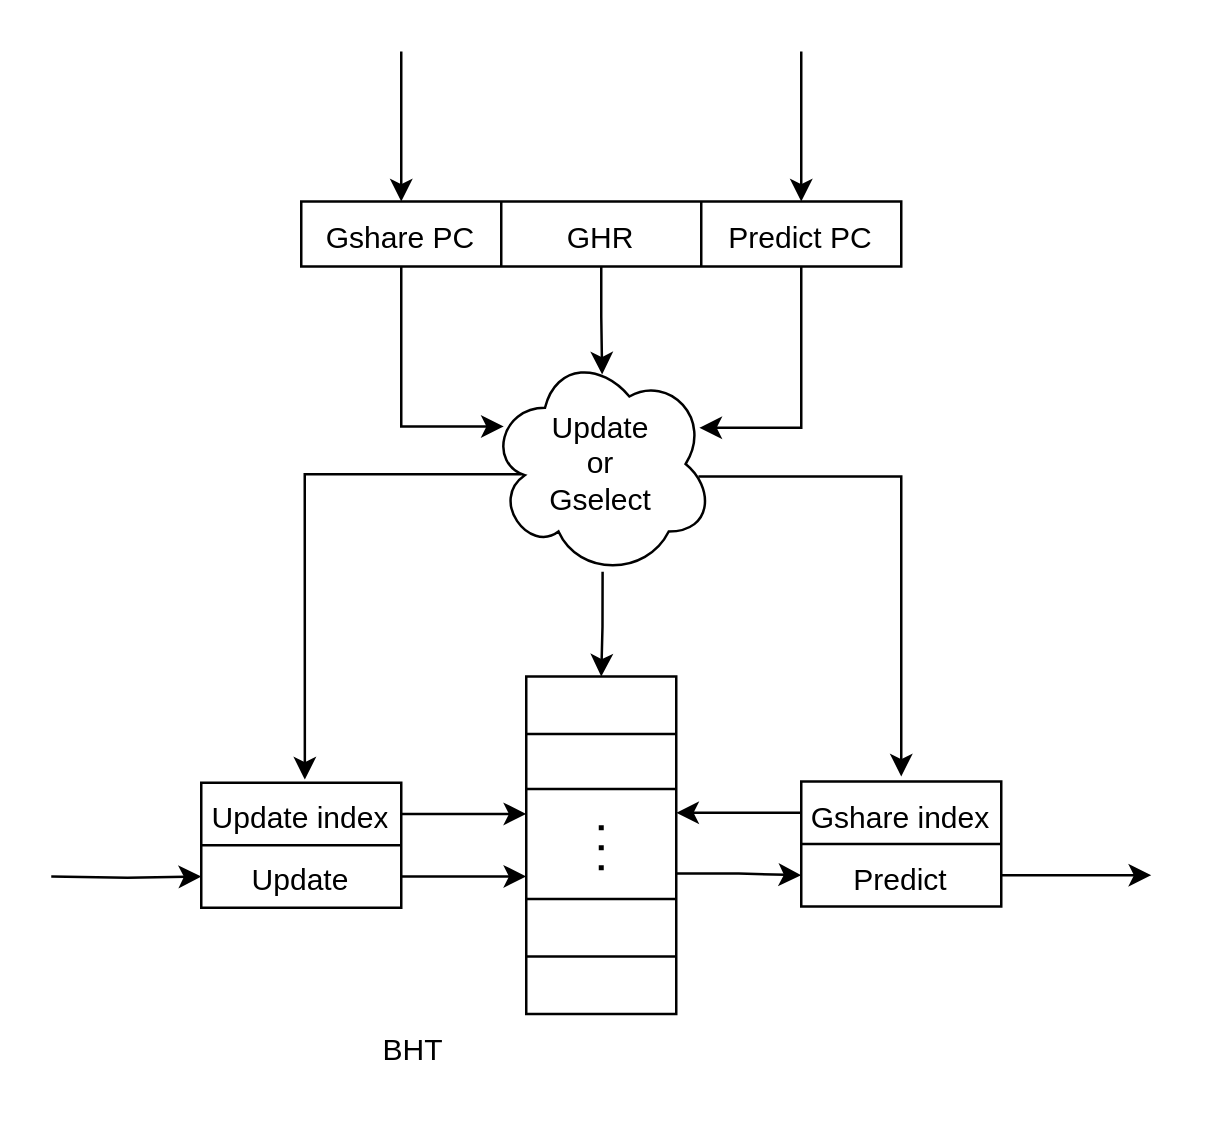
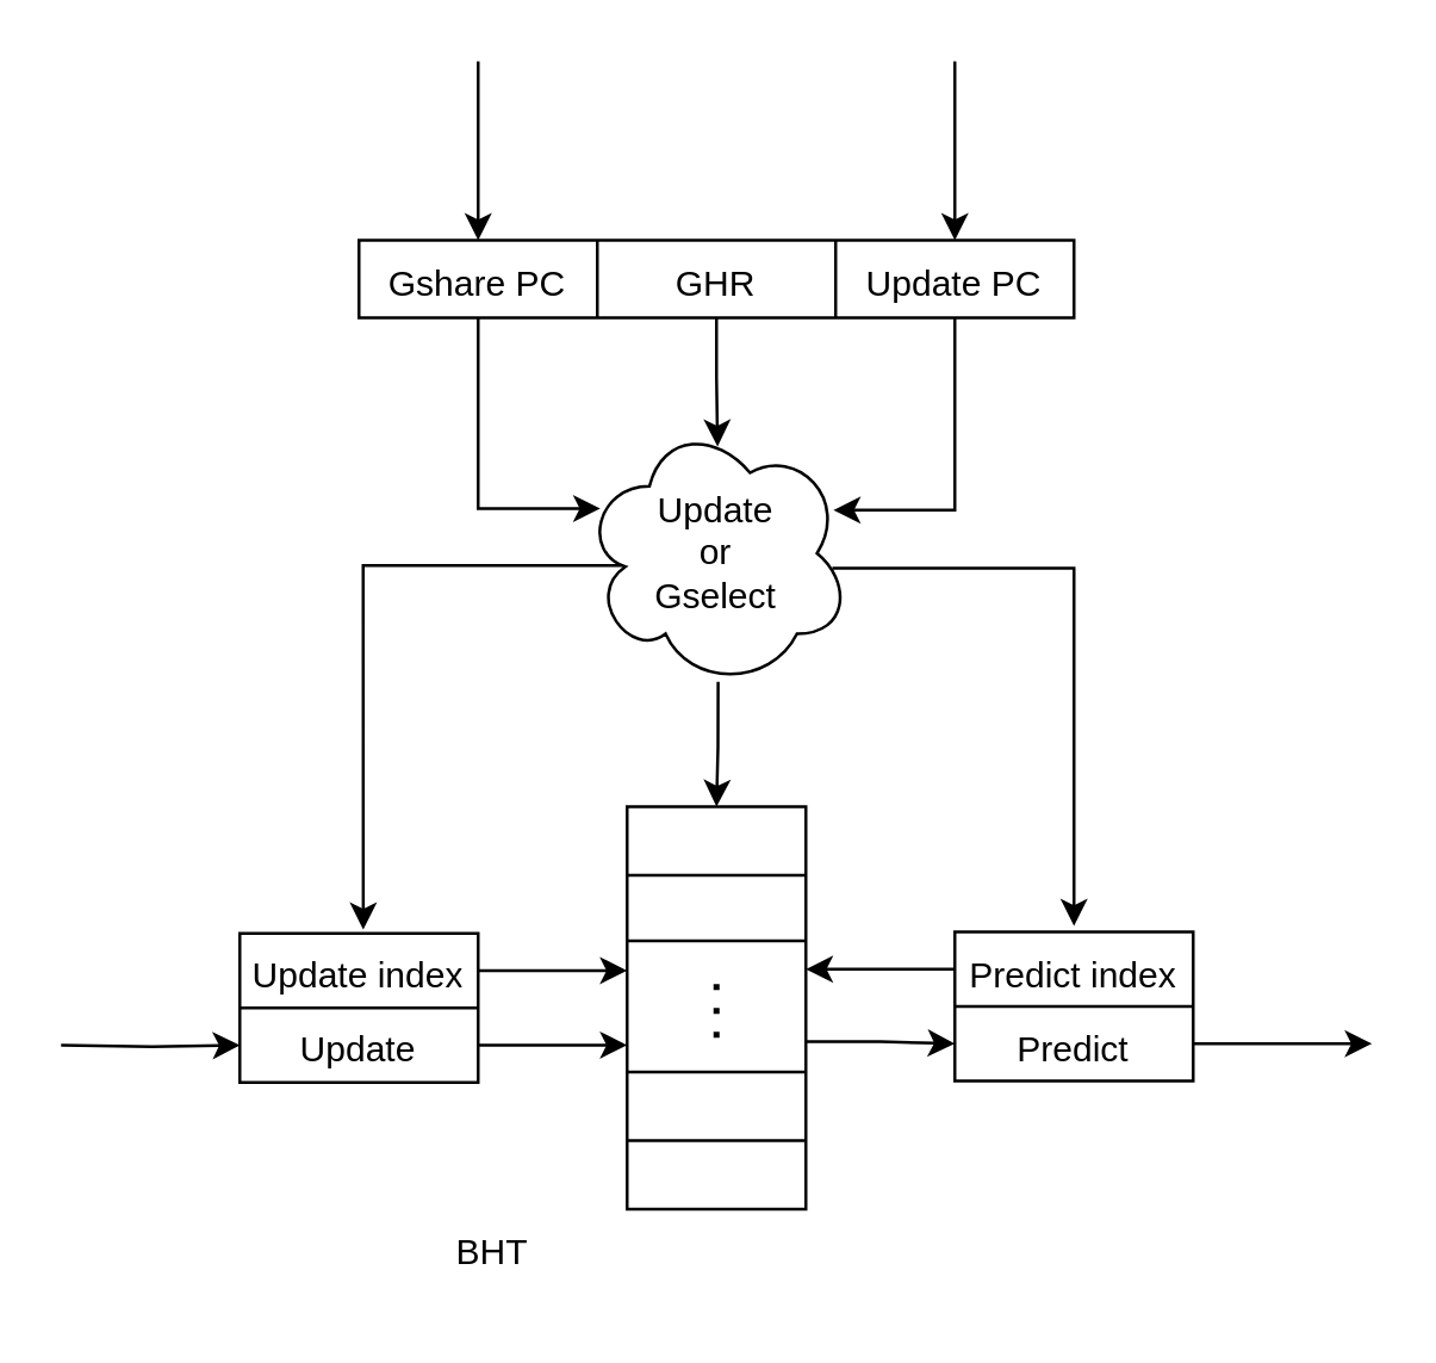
  <mxCell id="0" />
  <mxCell id="1" parent="0" />
  <mxCell id="2" style="edgeStyle=orthogonalEdgeStyle;rounded=0;orthogonalLoop=1;jettySize=auto;html=1;fontSize=12;exitX=0.506;exitY=0.979;exitDx=0;exitDy=0;exitPerimeter=0;" edge="1" parent="1" source="18" target="3"><mxGeometry relative="1" as="geometry" /></mxCell>
  <mxCell id="3" value="" style="shape=table;startSize=0;container=1;collapsible=0;childLayout=tableLayout;fontSize=16;fillOpacity=100;fillColor=none;" vertex="1" parent="1"><mxGeometry x="210" y="270" width="60" height="135" as="geometry" /></mxCell>
  <mxCell id="4" value="" style="shape=tableRow;horizontal=0;startSize=0;swimlaneHead=0;swimlaneBody=0;strokeColor=inherit;top=0;left=0;bottom=0;right=0;collapsible=0;dropTarget=0;fillColor=none;points=[[0,0.5],[1,0.5]];portConstraint=eastwest;fontSize=16;fillOpacity=100;" vertex="1" parent="3"><mxGeometry width="60" height="23" as="geometry" /></mxCell>
  <mxCell id="5" value="" style="shape=partialRectangle;html=1;whiteSpace=wrap;connectable=0;strokeColor=inherit;overflow=hidden;fillColor=none;top=0;left=0;bottom=0;right=0;pointerEvents=1;fontSize=16;fillOpacity=100;" vertex="1" parent="4"><mxGeometry width="60" height="23" as="geometry"><mxRectangle width="60" height="23" as="alternateBounds" /></mxGeometry></mxCell>
  <mxCell id="6" value="" style="shape=tableRow;horizontal=0;startSize=0;swimlaneHead=0;swimlaneBody=0;strokeColor=inherit;top=0;left=0;bottom=0;right=0;collapsible=0;dropTarget=0;fillColor=none;points=[[0,0.5],[1,0.5]];portConstraint=eastwest;fontSize=16;fillOpacity=100;" vertex="1" parent="3"><mxGeometry y="23" width="60" height="22" as="geometry" /></mxCell>
  <mxCell id="7" value="" style="shape=partialRectangle;html=1;whiteSpace=wrap;connectable=0;strokeColor=inherit;overflow=hidden;fillColor=none;top=0;left=0;bottom=0;right=0;pointerEvents=1;fontSize=16;fillOpacity=100;" vertex="1" parent="6"><mxGeometry width="60" height="22" as="geometry"><mxRectangle width="60" height="22" as="alternateBounds" /></mxGeometry></mxCell>
  <mxCell id="8" value="" style="shape=tableRow;horizontal=0;startSize=0;swimlaneHead=0;swimlaneBody=0;strokeColor=inherit;top=0;left=0;bottom=0;right=0;collapsible=0;dropTarget=0;fillColor=none;points=[[0,0.5],[1,0.5]];portConstraint=eastwest;fontSize=16;fillOpacity=100;" vertex="1" parent="3"><mxGeometry y="45" width="60" height="44" as="geometry" /></mxCell>
  <mxCell id="9" value="" style="shape=partialRectangle;html=1;whiteSpace=wrap;connectable=0;strokeColor=inherit;overflow=hidden;fillColor=none;top=0;left=0;bottom=0;right=0;pointerEvents=1;fontSize=16;fillOpacity=100;" vertex="1" parent="8"><mxGeometry width="60" height="44" as="geometry"><mxRectangle width="60" height="44" as="alternateBounds" /></mxGeometry></mxCell>
  <mxCell id="10" value="" style="shape=tableRow;horizontal=0;startSize=0;swimlaneHead=0;swimlaneBody=0;strokeColor=inherit;top=0;left=0;bottom=0;right=0;collapsible=0;dropTarget=0;fillColor=none;points=[[0,0.5],[1,0.5]];portConstraint=eastwest;fontSize=16;fillOpacity=100;" vertex="1" parent="3"><mxGeometry y="89" width="60" height="23" as="geometry" /></mxCell>
  <mxCell id="11" value="" style="shape=partialRectangle;html=1;whiteSpace=wrap;connectable=0;strokeColor=inherit;overflow=hidden;fillColor=none;top=0;left=0;bottom=0;right=0;pointerEvents=1;fontSize=16;fillOpacity=100;" vertex="1" parent="10"><mxGeometry width="60" height="23" as="geometry"><mxRectangle width="60" height="23" as="alternateBounds" /></mxGeometry></mxCell>
  <mxCell id="12" style="shape=tableRow;horizontal=0;startSize=0;swimlaneHead=0;swimlaneBody=0;strokeColor=inherit;top=0;left=0;bottom=0;right=0;collapsible=0;dropTarget=0;fillColor=none;points=[[0,0.5],[1,0.5]];portConstraint=eastwest;fontSize=16;fillOpacity=100;" vertex="1" parent="3"><mxGeometry y="112" width="60" height="23" as="geometry" /></mxCell>
  <mxCell id="13" style="shape=partialRectangle;html=1;whiteSpace=wrap;connectable=0;strokeColor=inherit;overflow=hidden;fillColor=none;top=0;left=0;bottom=0;right=0;pointerEvents=1;fontSize=16;fillOpacity=100;" vertex="1" parent="12"><mxGeometry width="60" height="23" as="geometry"><mxRectangle width="60" height="23" as="alternateBounds" /></mxGeometry></mxCell>
  <mxCell id="14" style="edgeStyle=orthogonalEdgeStyle;rounded=0;orthogonalLoop=1;jettySize=auto;html=1;exitX=1;exitY=0.5;exitDx=0;exitDy=0;fillOpacity=100;" edge="1" parent="3" source="4" target="4"><mxGeometry relative="1" as="geometry" /></mxCell>
  <mxCell id="15" value="" style="endArrow=none;dashed=1;html=1;dashPattern=1 3;strokeWidth=2;rounded=0;fillOpacity=100;" edge="1" parent="1"><mxGeometry width="50" height="50" relative="1" as="geometry"><mxPoint x="240" y="347.5" as="sourcePoint" /><mxPoint x="240" y="327.5" as="targetPoint" /></mxGeometry></mxCell>
  <mxCell id="16" value="BHT" style="text;strokeColor=none;align=center;fillColor=none;html=1;verticalAlign=middle;whiteSpace=wrap;rounded=0;" vertex="1" parent="1"><mxGeometry x="135" y="405" width="60" height="30" as="geometry" /></mxCell>
  <mxCell id="17" style="edgeStyle=orthogonalEdgeStyle;rounded=0;orthogonalLoop=1;jettySize=auto;html=1;entryX=0.518;entryY=-0.05;entryDx=0;entryDy=0;entryPerimeter=0;fontSize=12;exitX=0.146;exitY=0.546;exitDx=0;exitDy=0;exitPerimeter=0;" edge="1" parent="1" source="18" target="27"><mxGeometry relative="1" as="geometry"><Array as="points"><mxPoint x="121" y="189" /></Array></mxGeometry></mxCell>
  <mxCell id="18" value="" style="ellipse;shape=cloud;whiteSpace=wrap;html=1;fillColor=none;" vertex="1" parent="1"><mxGeometry x="195" y="140" width="90" height="90" as="geometry" /></mxCell>
  <mxCell id="19" style="edgeStyle=orthogonalEdgeStyle;rounded=0;orthogonalLoop=1;jettySize=auto;html=1;entryX=0.5;entryY=-0.08;entryDx=0;entryDy=0;entryPerimeter=0;fontSize=12;exitX=0.932;exitY=0.556;exitDx=0;exitDy=0;exitPerimeter=0;" edge="1" parent="1" source="18" target="22"><mxGeometry relative="1" as="geometry"><mxPoint x="290" y="190" as="sourcePoint" /><Array as="points"><mxPoint x="360" y="190" /></Array></mxGeometry></mxCell>
  <mxCell id="20" value="Update&lt;br&gt;or&lt;br&gt;Gselect" style="text;strokeColor=none;align=center;fillColor=none;html=1;verticalAlign=middle;whiteSpace=wrap;rounded=0;" vertex="1" parent="1"><mxGeometry x="210" y="170" width="60" height="30" as="geometry" /></mxCell>
  <mxCell id="21" value="" style="shape=table;startSize=0;container=1;collapsible=0;childLayout=tableLayout;fontSize=16;fillColor=none;" vertex="1" parent="1"><mxGeometry x="320" y="312" width="80" height="50" as="geometry" /></mxCell>
  <mxCell id="22" value="" style="shape=tableRow;horizontal=0;startSize=0;swimlaneHead=0;swimlaneBody=0;strokeColor=inherit;top=0;left=0;bottom=0;right=0;collapsible=0;dropTarget=0;fillColor=none;points=[[0,0.5],[1,0.5]];portConstraint=eastwest;fontSize=16;" vertex="1" parent="21"><mxGeometry width="80" height="25" as="geometry" /></mxCell>
- <mxCell id="23" value="&lt;font style=&quot;font-size: 12px;&quot;&gt;Gshare index&lt;/font&gt;" style="shape=partialRectangle;html=1;whiteSpace=wrap;connectable=0;strokeColor=inherit;overflow=hidden;fillColor=none;top=0;left=0;bottom=0;right=0;pointerEvents=1;fontSize=16;" vertex="1" parent="22"><mxGeometry width="80" height="25" as="geometry"><mxRectangle width="80" height="25" as="alternateBounds" /></mxGeometry></mxCell>
+ <mxCell id="23" value="&lt;font style=&quot;font-size: 12px;&quot;&gt;Predict index&lt;/font&gt;" style="shape=partialRectangle;html=1;whiteSpace=wrap;connectable=0;strokeColor=inherit;overflow=hidden;fillColor=none;top=0;left=0;bottom=0;right=0;pointerEvents=1;fontSize=16;" vertex="1" parent="22"><mxGeometry width="80" height="25" as="geometry"><mxRectangle width="80" height="25" as="alternateBounds" /></mxGeometry></mxCell>
  <mxCell id="24" value="" style="shape=tableRow;horizontal=0;startSize=0;swimlaneHead=0;swimlaneBody=0;strokeColor=inherit;top=0;left=0;bottom=0;right=0;collapsible=0;dropTarget=0;fillColor=none;points=[[0,0.5],[1,0.5]];portConstraint=eastwest;fontSize=16;" vertex="1" parent="21"><mxGeometry y="25" width="80" height="25" as="geometry" /></mxCell>
  <mxCell id="25" value="&lt;font style=&quot;font-size: 12px;&quot;&gt;Predict&lt;/font&gt;" style="shape=partialRectangle;html=1;whiteSpace=wrap;connectable=0;strokeColor=inherit;overflow=hidden;fillColor=none;top=0;left=0;bottom=0;right=0;pointerEvents=1;fontSize=16;" vertex="1" parent="24"><mxGeometry width="80" height="25" as="geometry"><mxRectangle width="80" height="25" as="alternateBounds" /></mxGeometry></mxCell>
  <mxCell id="26" value="" style="shape=table;startSize=0;container=1;collapsible=0;childLayout=tableLayout;fontSize=16;fillColor=none;" vertex="1" parent="1"><mxGeometry x="80" y="312.5" width="80" height="50" as="geometry" /></mxCell>
  <mxCell id="27" value="" style="shape=tableRow;horizontal=0;startSize=0;swimlaneHead=0;swimlaneBody=0;strokeColor=inherit;top=0;left=0;bottom=0;right=0;collapsible=0;dropTarget=0;fillColor=none;points=[[0,0.5],[1,0.5]];portConstraint=eastwest;fontSize=16;" vertex="1" parent="26"><mxGeometry width="80" height="25" as="geometry" /></mxCell>
  <mxCell id="28" value="&lt;font style=&quot;font-size: 12px;&quot;&gt;Update index&lt;/font&gt;" style="shape=partialRectangle;html=1;whiteSpace=wrap;connectable=0;strokeColor=inherit;overflow=hidden;fillColor=none;top=0;left=0;bottom=0;right=0;pointerEvents=1;fontSize=16;" vertex="1" parent="27"><mxGeometry width="80" height="25" as="geometry"><mxRectangle width="80" height="25" as="alternateBounds" /></mxGeometry></mxCell>
  <mxCell id="29" value="" style="shape=tableRow;horizontal=0;startSize=0;swimlaneHead=0;swimlaneBody=0;strokeColor=inherit;top=0;left=0;bottom=0;right=0;collapsible=0;dropTarget=0;fillColor=none;points=[[0,0.5],[1,0.5]];portConstraint=eastwest;fontSize=16;" vertex="1" parent="26"><mxGeometry y="25" width="80" height="25" as="geometry" /></mxCell>
  <mxCell id="30" value="&lt;font style=&quot;font-size: 12px;&quot;&gt;Update&lt;/font&gt;" style="shape=partialRectangle;html=1;whiteSpace=wrap;connectable=0;strokeColor=inherit;overflow=hidden;fillColor=none;top=0;left=0;bottom=0;right=0;pointerEvents=1;fontSize=16;" vertex="1" parent="29"><mxGeometry width="80" height="25" as="geometry"><mxRectangle width="80" height="25" as="alternateBounds" /></mxGeometry></mxCell>
  <mxCell id="31" style="edgeStyle=orthogonalEdgeStyle;rounded=0;orthogonalLoop=1;jettySize=auto;html=1;entryX=0;entryY=0.227;entryDx=0;entryDy=0;entryPerimeter=0;fontSize=12;" edge="1" parent="1" source="27" target="8"><mxGeometry relative="1" as="geometry" /></mxCell>
  <mxCell id="32" style="edgeStyle=orthogonalEdgeStyle;rounded=0;orthogonalLoop=1;jettySize=auto;html=1;fontSize=12;entryX=0;entryY=0.795;entryDx=0;entryDy=0;entryPerimeter=0;" edge="1" parent="1" source="29" target="8"><mxGeometry relative="1" as="geometry"><mxPoint x="200" y="350" as="targetPoint" /></mxGeometry></mxCell>
  <mxCell id="33" style="edgeStyle=orthogonalEdgeStyle;rounded=0;orthogonalLoop=1;jettySize=auto;html=1;fontSize=12;exitX=1.003;exitY=0.768;exitDx=0;exitDy=0;exitPerimeter=0;" edge="1" parent="1" source="8" target="24"><mxGeometry relative="1" as="geometry" /></mxCell>
  <mxCell id="34" style="edgeStyle=orthogonalEdgeStyle;rounded=0;orthogonalLoop=1;jettySize=auto;html=1;entryX=1;entryY=0.216;entryDx=0;entryDy=0;entryPerimeter=0;fontSize=12;" edge="1" parent="1" source="22" target="8"><mxGeometry relative="1" as="geometry" /></mxCell>
  <mxCell id="35" style="edgeStyle=orthogonalEdgeStyle;rounded=0;orthogonalLoop=1;jettySize=auto;html=1;fontSize=12;" edge="1" parent="1" target="29"><mxGeometry relative="1" as="geometry"><mxPoint x="20" y="350" as="sourcePoint" /></mxGeometry></mxCell>
  <mxCell id="36" style="edgeStyle=orthogonalEdgeStyle;rounded=0;orthogonalLoop=1;jettySize=auto;html=1;fontSize=12;" edge="1" parent="1" source="24"><mxGeometry relative="1" as="geometry"><mxPoint x="460" y="349.5" as="targetPoint" /></mxGeometry></mxCell>
  <mxCell id="37" style="edgeStyle=orthogonalEdgeStyle;rounded=0;orthogonalLoop=1;jettySize=auto;html=1;entryX=0.504;entryY=0.102;entryDx=0;entryDy=0;entryPerimeter=0;fontSize=12;" edge="1" parent="1" source="40" target="18"><mxGeometry relative="1" as="geometry" /></mxCell>
  <mxCell id="38" style="edgeStyle=orthogonalEdgeStyle;rounded=0;orthogonalLoop=1;jettySize=auto;html=1;fontSize=12;" edge="1" parent="1" target="40"><mxGeometry relative="1" as="geometry"><mxPoint x="160" y="20" as="sourcePoint" /><Array as="points"><mxPoint x="160" y="20" /></Array></mxGeometry></mxCell>
  <mxCell id="39" style="edgeStyle=orthogonalEdgeStyle;rounded=0;orthogonalLoop=1;jettySize=auto;html=1;fontSize=12;" edge="1" parent="1" target="40"><mxGeometry relative="1" as="geometry"><mxPoint x="320" y="20" as="sourcePoint" /><Array as="points"><mxPoint x="320" y="20" /></Array></mxGeometry></mxCell>
  <mxCell id="40" value="" style="shape=table;startSize=0;container=1;collapsible=0;childLayout=tableLayout;fontSize=16;fillColor=none;" vertex="1" parent="1"><mxGeometry x="120" y="80" width="240" height="26" as="geometry" /></mxCell>
  <mxCell id="41" value="" style="shape=tableRow;horizontal=0;startSize=0;swimlaneHead=0;swimlaneBody=0;strokeColor=inherit;top=0;left=0;bottom=0;right=0;collapsible=0;dropTarget=0;fillColor=none;points=[[0,0.5],[1,0.5]];portConstraint=eastwest;fontSize=16;" vertex="1" parent="40"><mxGeometry width="240" height="26" as="geometry" /></mxCell>
  <mxCell id="42" value="&lt;font style=&quot;font-size: 12px;&quot;&gt;Gshare PC&lt;/font&gt;" style="shape=partialRectangle;html=1;whiteSpace=wrap;connectable=0;strokeColor=inherit;overflow=hidden;fillColor=none;top=0;left=0;bottom=0;right=0;pointerEvents=1;fontSize=16;" vertex="1" parent="41"><mxGeometry width="80" height="26" as="geometry"><mxRectangle width="80" height="26" as="alternateBounds" /></mxGeometry></mxCell>
  <mxCell id="43" value="&lt;span style=&quot;font-size: 12px;&quot;&gt;GHR&lt;/span&gt;" style="shape=partialRectangle;html=1;whiteSpace=wrap;connectable=0;strokeColor=inherit;overflow=hidden;fillColor=none;top=0;left=0;bottom=0;right=0;pointerEvents=1;fontSize=16;" vertex="1" parent="41"><mxGeometry x="80" width="80" height="26" as="geometry"><mxRectangle width="80" height="26" as="alternateBounds" /></mxGeometry></mxCell>
- <mxCell id="44" value="&lt;font style=&quot;font-size: 12px;&quot;&gt;Predict PC&lt;/font&gt;" style="shape=partialRectangle;html=1;whiteSpace=wrap;connectable=0;strokeColor=inherit;overflow=hidden;fillColor=none;top=0;left=0;bottom=0;right=0;pointerEvents=1;fontSize=16;" vertex="1" parent="41"><mxGeometry x="160" width="80" height="26" as="geometry"><mxRectangle width="80" height="26" as="alternateBounds" /></mxGeometry></mxCell>
+ <mxCell id="44" value="&lt;font style=&quot;font-size: 12px;&quot;&gt;Update PC&lt;/font&gt;" style="shape=partialRectangle;html=1;whiteSpace=wrap;connectable=0;strokeColor=inherit;overflow=hidden;fillColor=none;top=0;left=0;bottom=0;right=0;pointerEvents=1;fontSize=16;" vertex="1" parent="41"><mxGeometry x="160" width="80" height="26" as="geometry"><mxRectangle width="80" height="26" as="alternateBounds" /></mxGeometry></mxCell>
  <mxCell id="45" style="edgeStyle=orthogonalEdgeStyle;rounded=0;orthogonalLoop=1;jettySize=auto;html=1;fontSize=12;" edge="1" parent="1" source="41"><mxGeometry relative="1" as="geometry"><mxPoint x="201" y="170" as="targetPoint" /><Array as="points"><mxPoint x="160" y="170" /><mxPoint x="201" y="170" /></Array></mxGeometry></mxCell>
  <mxCell id="46" style="edgeStyle=orthogonalEdgeStyle;rounded=0;orthogonalLoop=1;jettySize=auto;html=1;entryX=0.936;entryY=0.339;entryDx=0;entryDy=0;entryPerimeter=0;fontSize=12;" edge="1" parent="1" source="41" target="18"><mxGeometry relative="1" as="geometry"><Array as="points"><mxPoint x="320" y="170" /><mxPoint x="279" y="170" /></Array></mxGeometry></mxCell>
